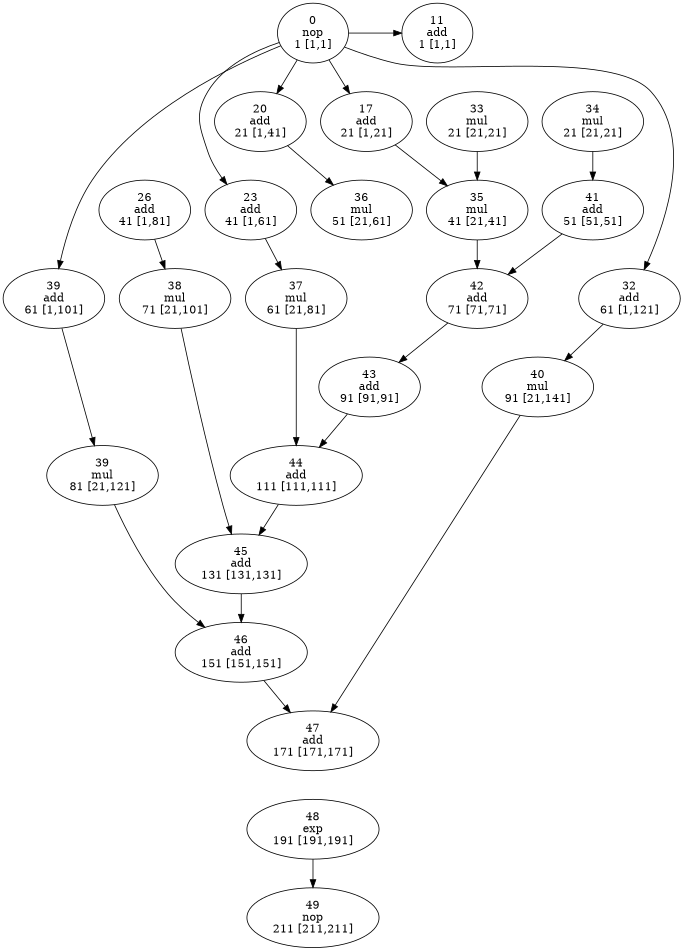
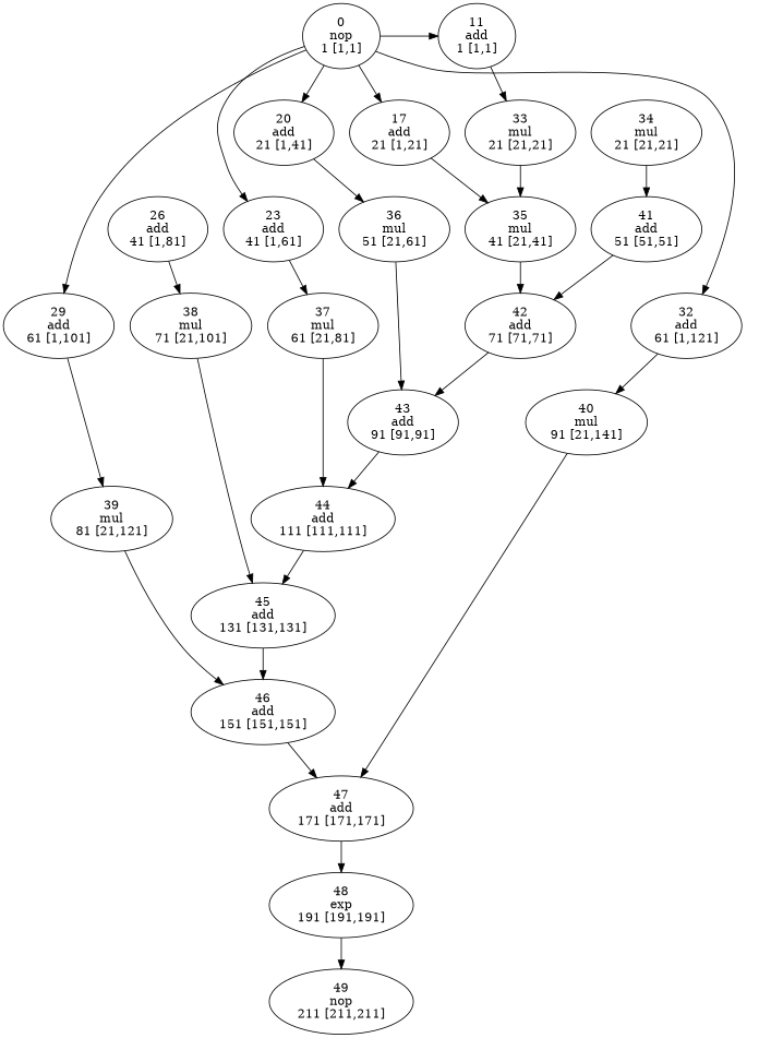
  strict digraph {
    node [area=2 delay=20 fontcolor=black scheduled=1 style=empty time_step=21 tl=21 ts=1]
    n1 [area=0 delay=0 label="0\nnop\n1 [1,1]" time_step=1 tl=1]
    n2 [label="11\nadd\n1 [1,1]" time_step=1 tl=1]
    n3 [label="45\nadd\n131 [131,131]" time_step=131 tl=131 ts=131]
    n4 [area=0 delay=0 label="49\nnop\n211 [211,211]" time_step=211 tl=211 ts=211]
    n5 [label="42\nadd\n71 [71,71]" time_step=71 tl=71 ts=71]
    n6 [area=17 delay=30 label="38\nmul\n71 [21,101]" time_step=71 tl=101 ts=21]
    n7 [label="26\nadd\n41 [1,81]" time_step=41 tl=81]
    n8 [label="23\nadd\n41 [1,61]" time_step=41 tl=61]
    n9 [area=17 delay=30 label="35\nmul\n41 [21,41]" time_step=41 tl=41 ts=21]
    n10 [label="47\nadd\n171 [171,171]" time_step=171 tl=171 ts=171]
    n11 [label="44\nadd\n111 [111,111]" time_step=111 tl=111 ts=111]
    n12 [area=17 delay=30 label="39\nmul\n81 [21,121]" time_step=81 tl=121 ts=21]
    n13 [label="41\nadd\n51 [51,51]" time_step=51 tl=51 ts=51]
    n14 [area=17 delay=30 label="36\nmul\n51 [21,61]" time_step=51 tl=61 ts=21]
    n15 [label="20\nadd\n21 [1,41]" tl=41]
    n16 [label="17\nadd\n21 [1,21]"]
    n17 [area=17 delay=30 label="34\nmul\n21 [21,21]" ts=21]
    n18 [area=17 delay=30 label="33\nmul\n21 [21,21]" ts=21]
    n19 [label="46\nadd\n151 [151,151]" time_step=151 tl=151 ts=151]
    n20 [label="43\nadd\n91 [91,91]" time_step=91 tl=91 ts=91]
    n21 [area=17 delay=30 label="40\nmul\n91 [21,141]" time_step=91 tl=141 ts=21]
-   n22 [label="39\nadd\n61 [1,101]" time_step=61 tl=101]
+   n22 [label="29\nadd\n61 [1,101]" time_step=61 tl=101]
    n23 [area=17 delay=30 label="37\nmul\n61 [21,81]" time_step=61 tl=81 ts=21]
    n24 [label="32\nadd\n61 [1,121]" time_step=61 tl=121]
    n25 [label="48\nexp\n191 [191,191]" time_step=191 tl=191 ts=191]
    subgraph sub_1 {
      rank=same
      n1
      n2
    }
    subgraph sub_2 {
      rank=same
      n3
    }
    subgraph sub_3 {
      rank=same
      n4
    }
    subgraph sub_4 {
      rank=same
      n5
      n6
    }
    subgraph sub_5 {
      rank=same
      n7
      n8
      n9
    }
    subgraph sub_6 {
      rank=same
      n10
    }
    subgraph sub_7 {
      rank=same
      n11
    }
    subgraph sub_8 {
      rank=same
      n12
    }
    subgraph sub_9 {
      rank=same
      n13
      n14
    }
    subgraph sub_10 {
      rank=same
      n15
      n16
      n17
      n18
    }
    subgraph sub_11 {
      rank=same
      n19
    }
    subgraph sub_12 {
      rank=same
      n20
      n21
    }
    subgraph sub_13 {
      rank=same
      n22
      n23
      n24
    }
    subgraph sub_14 {
      rank=same
      n25
    }
    n1 -> n2
    n1 -> n8
    n1 -> n15
    n1 -> n16
    n1 -> n22
    n1 -> n24
+   n2 -> n18
    n3 -> n19
    n5 -> n20
    n6 -> n3
    n7 -> n6
    n8 -> n23
    n9 -> n5
+   n10 -> n25
    n11 -> n3
    n12 -> n19
    n13 -> n5
+   n14 -> n20
    n15 -> n14
    n16 -> n9
    n17 -> n13
    n18 -> n9
    n19 -> n10
    n20 -> n11
    n21 -> n10
    n22 -> n12
    n23 -> n11
    n24 -> n21
    n25 -> n4
  }
